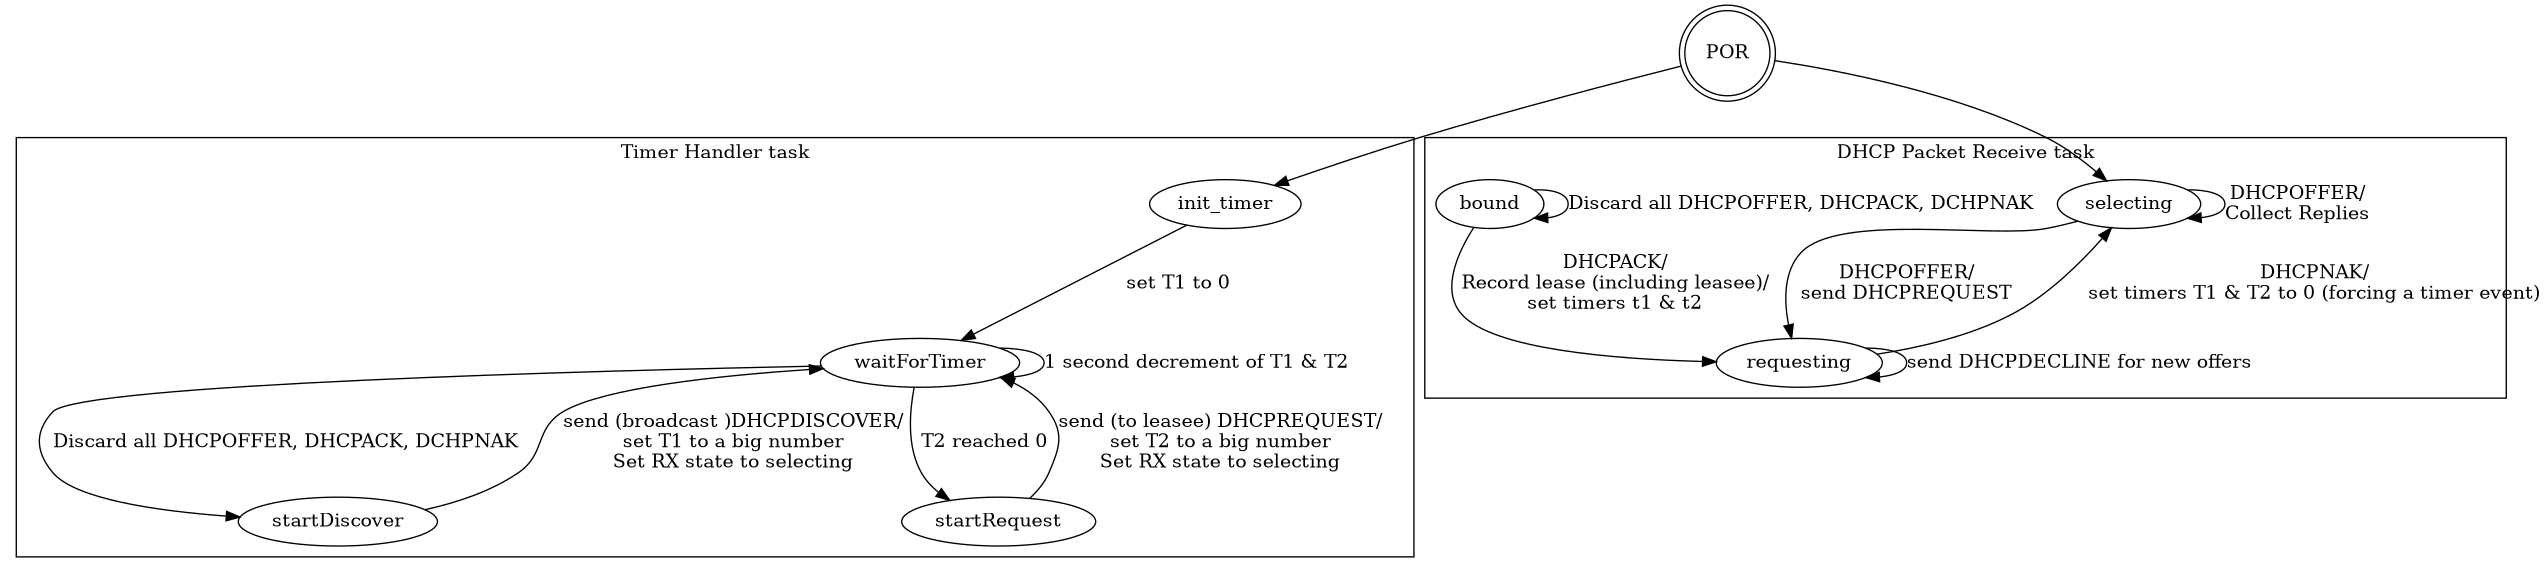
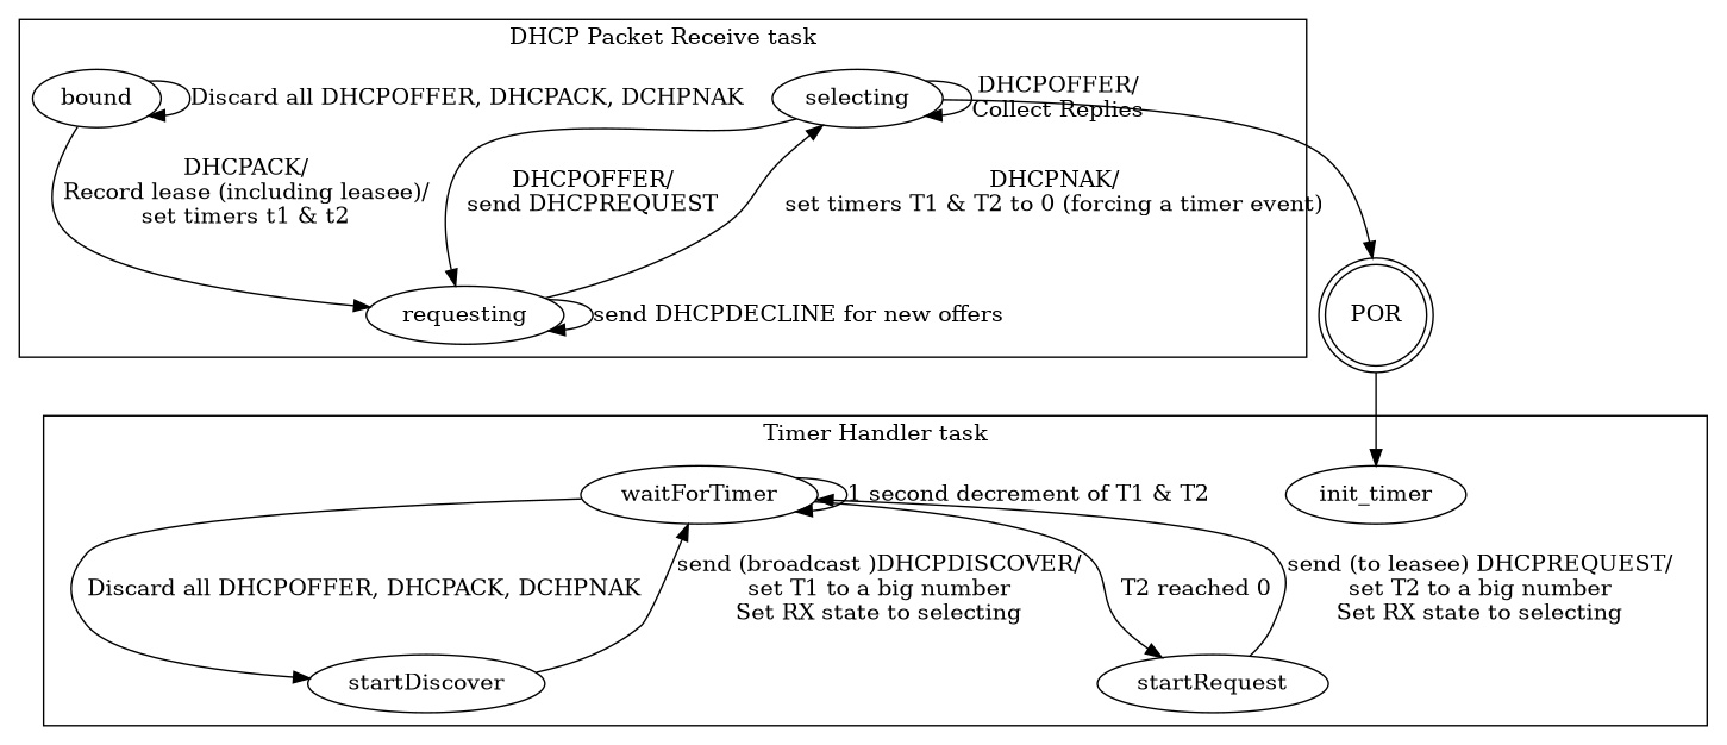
  digraph {
    init_timer
    waitForTimer
    startDiscover
    startRequest
    selecting
    requesting
    bound
    POR [peripheries=2 shape=circle]
    subgraph cluster_1 {
      label="Timer Handler task"
      init_timer
      waitForTimer
      startDiscover
      startRequest
    }
    subgraph cluster_2 {
      label="DHCP Packet Receive task"
      selecting
      requesting
      bound
    }
-   init_timer -> waitForTimer [label="set T1 to 0"]
    waitForTimer -> waitForTimer [label="1 second decrement of T1 & T2"]
    waitForTimer -> startDiscover [label="Discard all DHCPOFFER, DHCPACK, DCHPNAK"]
    waitForTimer -> startRequest [label="T2 reached 0"]
    startDiscover -> waitForTimer [label="send (broadcast )DHCPDISCOVER/\nset T1 to a big number\nSet RX state to selecting"]
    startRequest -> waitForTimer [label="send (to leasee) DHCPREQUEST/\nset T2 to a big number\nSet RX state to selecting"]
    selecting -> selecting [label="DHCPOFFER/\nCollect Replies"]
    selecting -> requesting [label="DHCPOFFER/\nsend DHCPREQUEST"]
    requesting -> selecting [label="DHCPNAK/\nset timers T1 & T2 to 0 (forcing a timer event)"]
    requesting -> requesting [label="send DHCPDECLINE for new offers"]
    bound -> requesting [label="DHCPACK/\nRecord lease (including leasee)/\nset timers t1 & t2"]
    bound -> bound [label="Discard all DHCPOFFER, DHCPACK, DCHPNAK"]
    POR -> init_timer
-   POR -> selecting
+   selecting -> POR
  }
